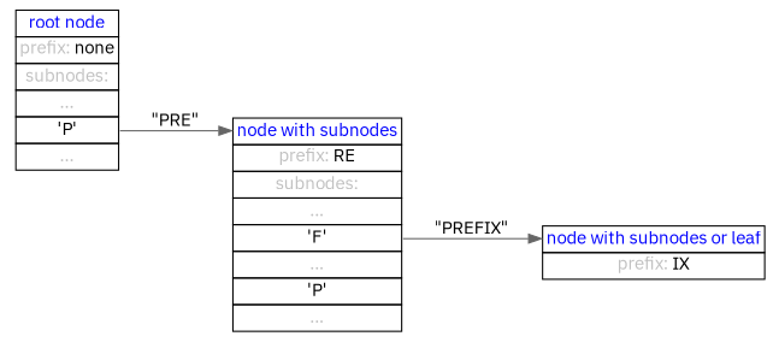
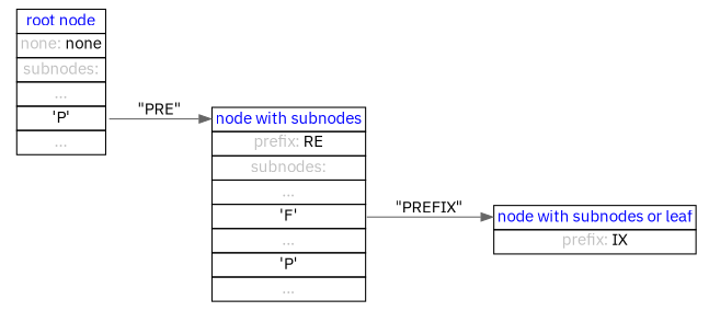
  digraph {
    fontname="IBM Plex Sans"
    rankdir=LR
    node [fontname="IBM Plex Sans" shape=none]
    edge [color=gray40 fontname="IBM Plex Sans" headport=port1 tailport=port5]
-   n1 [label=<<table border="0" cellspacing="0"> 			<tr><td port="port1" border="1"><font color="blue">root node</font></td></tr> 			<tr><td port="port2" border="1"><font color="gray">prefix:</font> none</td></tr> 			<tr><td port="port3" border="1"><font color="gray">subnodes:</font></td></tr> 			<tr><td port="port4" border="1"><font color="gray">...</font></td></tr> 			<tr><td port="port5" border="1">'P'</td></tr> 			<tr><td port="port6" border="1"><font color="gray">...</font></td></tr> 		</table>>]
+   n1 [label=<<table border="0" cellspacing="0"> 			<tr><td port="port1" border="1"><font color="blue">root node</font></td></tr> 			<tr><td port="port2" border="1"><font color="gray">none:</font> none</td></tr> 			<tr><td port="port3" border="1"><font color="gray">subnodes:</font></td></tr> 			<tr><td port="port4" border="1"><font color="gray">...</font></td></tr> 			<tr><td port="port5" border="1">'P'</td></tr> 			<tr><td port="port6" border="1"><font color="gray">...</font></td></tr> 		</table>>]
    n2 [label=<<table border="0" cellspacing="0"> 			<tr><td port="port1" border="1"><font color="blue">node with subnodes</font></td></tr> 			<tr><td port="port2" border="1"><font color="gray">prefix:</font> RE</td></tr> 			<tr><td port="port3" border="1"><font color="gray">subnodes:</font></td></tr> 			<tr><td port="port4" border="1"><font color="gray">...</font></td></tr> 			<tr><td port="port5" border="1">'F'</td></tr> 			<tr><td port="port6" border="1"><font color="gray">...</font></td></tr> 			<tr><td port="port7" border="1">'P'</td></tr> 			<tr><td port="port8" border="1"><font color="gray">...</font></td></tr> 		</table>>]
    n3 [label=<<table border="0" cellspacing="0"> 			<tr><td port="port1" border="1"><font color="blue">node with subnodes or leaf</font></td></tr> 			<tr><td port="port2" border="1"><font color="gray">prefix:</font> IX</td></tr> 		</table>>]
    n1 -> n2 [label="\"PRE\""]
    n2 -> n3 [label="\"PREFIX\""]
  }
